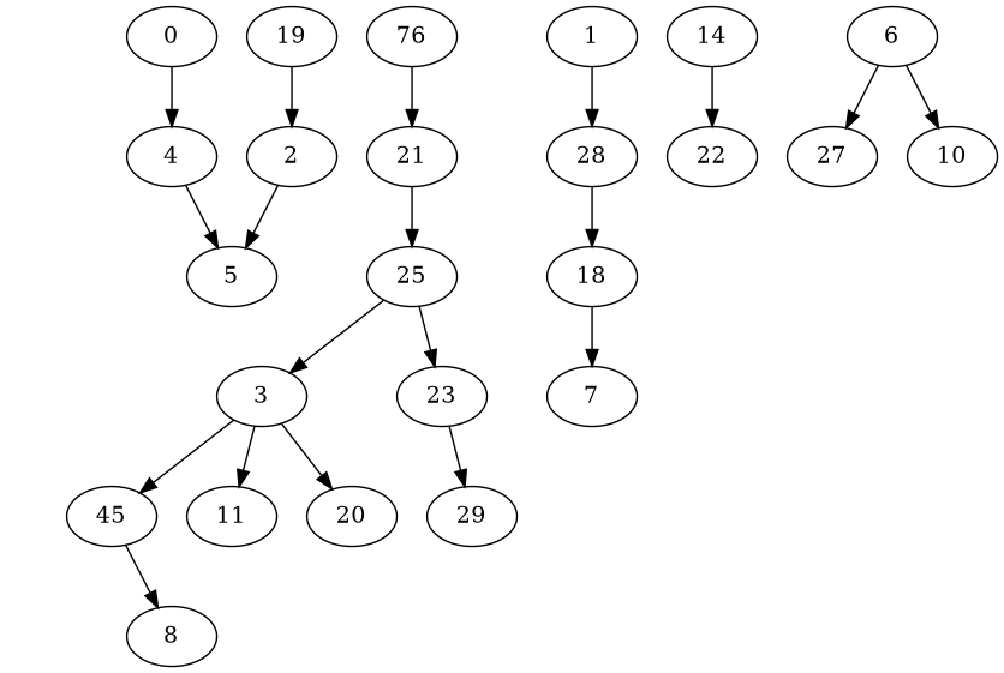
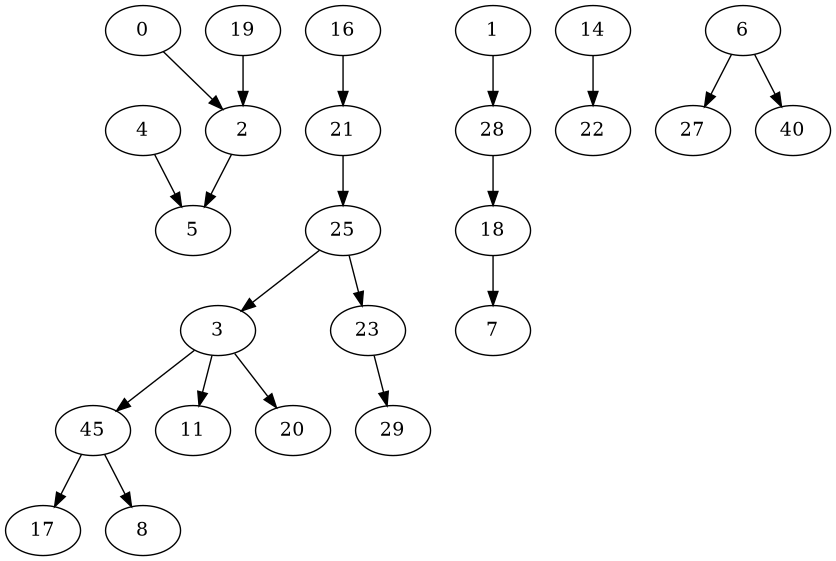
  digraph {
    0
    4
    19
    2
    5
-   16 [label=76]
+   16
    21
    25
    3
    23
    n11 [label=45]
    11
    20
    29
    1
    28
    18
    7
    14
    22
    6
    27
-   10
+   10 [label=40]
+   17
    8
-   0 -> 4
+   0 -> 2
    4 -> 5
    19 -> 2
    2 -> 5
    16 -> 21
    21 -> 25
    25 -> 3
    25 -> 23
    3 -> n11
    3 -> 11
    3 -> 20
    23 -> 29
+   n11 -> 17
    n11 -> 8
    1 -> 28
    28 -> 18
    18 -> 7
    14 -> 22
    6 -> 27
    6 -> 10
  }
